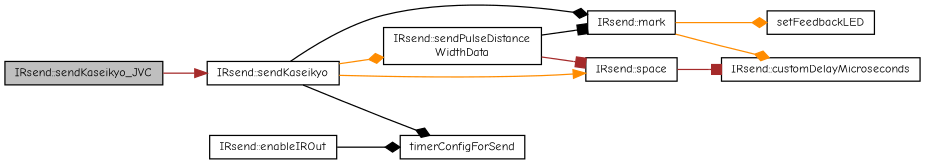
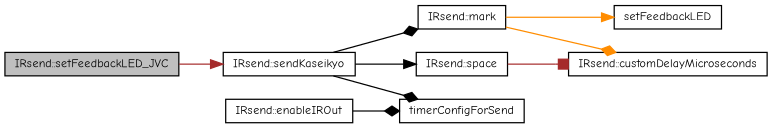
  digraph {
    fontname="Comic Neue"
    rankdir=LR
    node [color=black fillcolor=white fontname="Comic Neue" fontsize=10 shape=record style=filled]
    edge [arrowhead=diamond color=black fontname="Comic Neue" fontsize=10 labelfontname=Helvetica labelfontsize=10 style=solid]
-   n1 [fillcolor=grey75 fontcolor=black height=0.2 label="IRsend::sendKaseikyo_JVC" width=0.4]
+   n1 [fillcolor=grey75 fontcolor=black height=0.2 label="IRsend::setFeedbackLED_JVC" width=0.4]
    n2 [height=0.2 label="IRsend::sendKaseikyo" width=0.4]
    n3 [height=0.2 label="IRsend::mark" width=0.4]
-   n4 [height=0.2 label="IRsend::sendPulseDistance\lWidthData" width=0.4]
    n5 [height=0.2 label="IRsend::space" width=0.4]
    n6 [height=0.2 label=timerConfigForSend width=0.4]
    n7 [height=0.2 label="IRsend::enableIROut" width=0.4]
    n8 [height=0.2 label=setFeedbackLED width=0.4]
    n9 [height=0.2 label="IRsend::customDelayMicroseconds" width=0.4]
    n1 -> n2 [arrowhead=normal color=brown]
    n2 -> n3
-   n2 -> n4 [color=darkorange]
-   n2 -> n5 [arrowhead=normal color=darkorange]
+   n2 -> n5 [arrowhead=normal]
    n2 -> n6
-   n3 -> n8 [color=darkorange]
+   n3 -> n8 [arrowhead=normal color=darkorange]
    n3 -> n9 [color=darkorange]
-   n4 -> n3 [arrowhead=box]
-   n4 -> n5 [arrowhead=box color=brown]
    n5 -> n9 [arrowhead=box color=brown]
    n7 -> n6
  }
